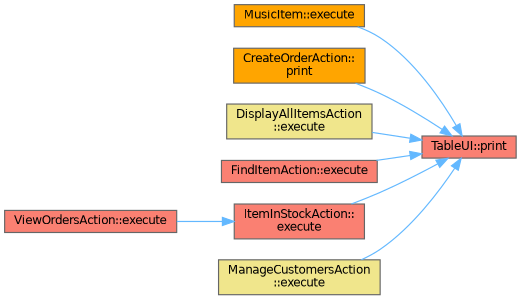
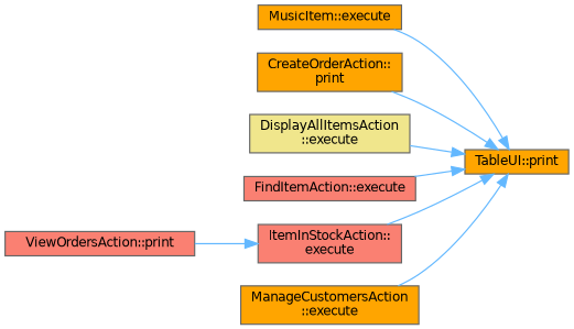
  digraph {
    rankdir=RL
    node [color=grey40 fillcolor=salmon fontname=Helvetica fontsize=10 shape=box style=filled]
    edge [color=steelblue1 dir=back fontname=Helvetica fontsize=10 labelfontname=Helvetica labelfontsize=10 style=solid]
-   n1 [color=gray40 fontcolor=black height=0.2 label="TableUI::print" width=0.4]
+   n1 [color=gray40 fillcolor=orange fontcolor=black height=0.2 label="TableUI::print" width=0.4]
    n2 [fillcolor=orange height=0.2 label="MusicItem::execute" width=0.4]
    n3 [fillcolor=orange height=0.2 label="CreateOrderAction::\lprint" width=0.4]
    n4 [fillcolor=khaki height=0.2 label="DisplayAllItemsAction\l::execute" width=0.4]
    n5 [height=0.2 label="FindItemAction::execute" width=0.4]
    n6 [height=0.2 label="ItemInStockAction::\lexecute" width=0.4]
-   n7 [fillcolor=khaki height=0.2 label="ManageCustomersAction\l::execute" width=0.4]
-   n8 [height=0.2 label="ViewOrdersAction::execute" width=0.4]
+   n7 [fillcolor=orange height=0.2 label="ManageCustomersAction\l::execute" width=0.4]
+   n8 [height=0.2 label="ViewOrdersAction::print" width=0.4]
    n1 -> n2
    n1 -> n3
    n1 -> n4
    n1 -> n5
    n1 -> n6
    n1 -> n7
    n6 -> n8
  }
